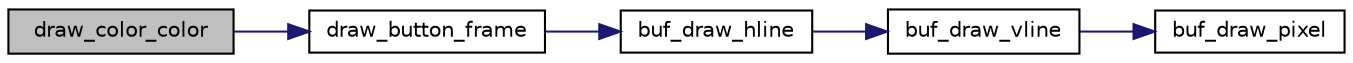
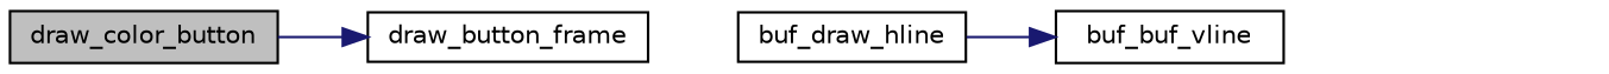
  digraph {
    rankdir=LR
    node [color=black fillcolor=white fontname=Helvetica fontsize=10 shape=record style=filled]
    edge [color=midnightblue fontname=Helvetica fontsize=10 labelfontname=Helvetica labelfontsize=10 style=solid]
-   n1 [fillcolor=grey75 fontcolor=black height=0.2 label=draw_color_color width=0.4]
+   n1 [fillcolor=grey75 fontcolor=black height=0.2 label=draw_color_button width=0.4]
    n2 [height=0.2 label=draw_button_frame width=0.4]
    n3 [height=0.2 label=buf_draw_hline width=0.4]
-   n4 [height=0.2 label=buf_draw_vline width=0.4]
-   n5 [height=0.2 label=buf_draw_pixel width=0.4]
+   n4 [height=0.2 label=buf_buf_vline width=0.4]
    n1 -> n2
-   n2 -> n3
    n3 -> n4
-   n4 -> n5
  }
